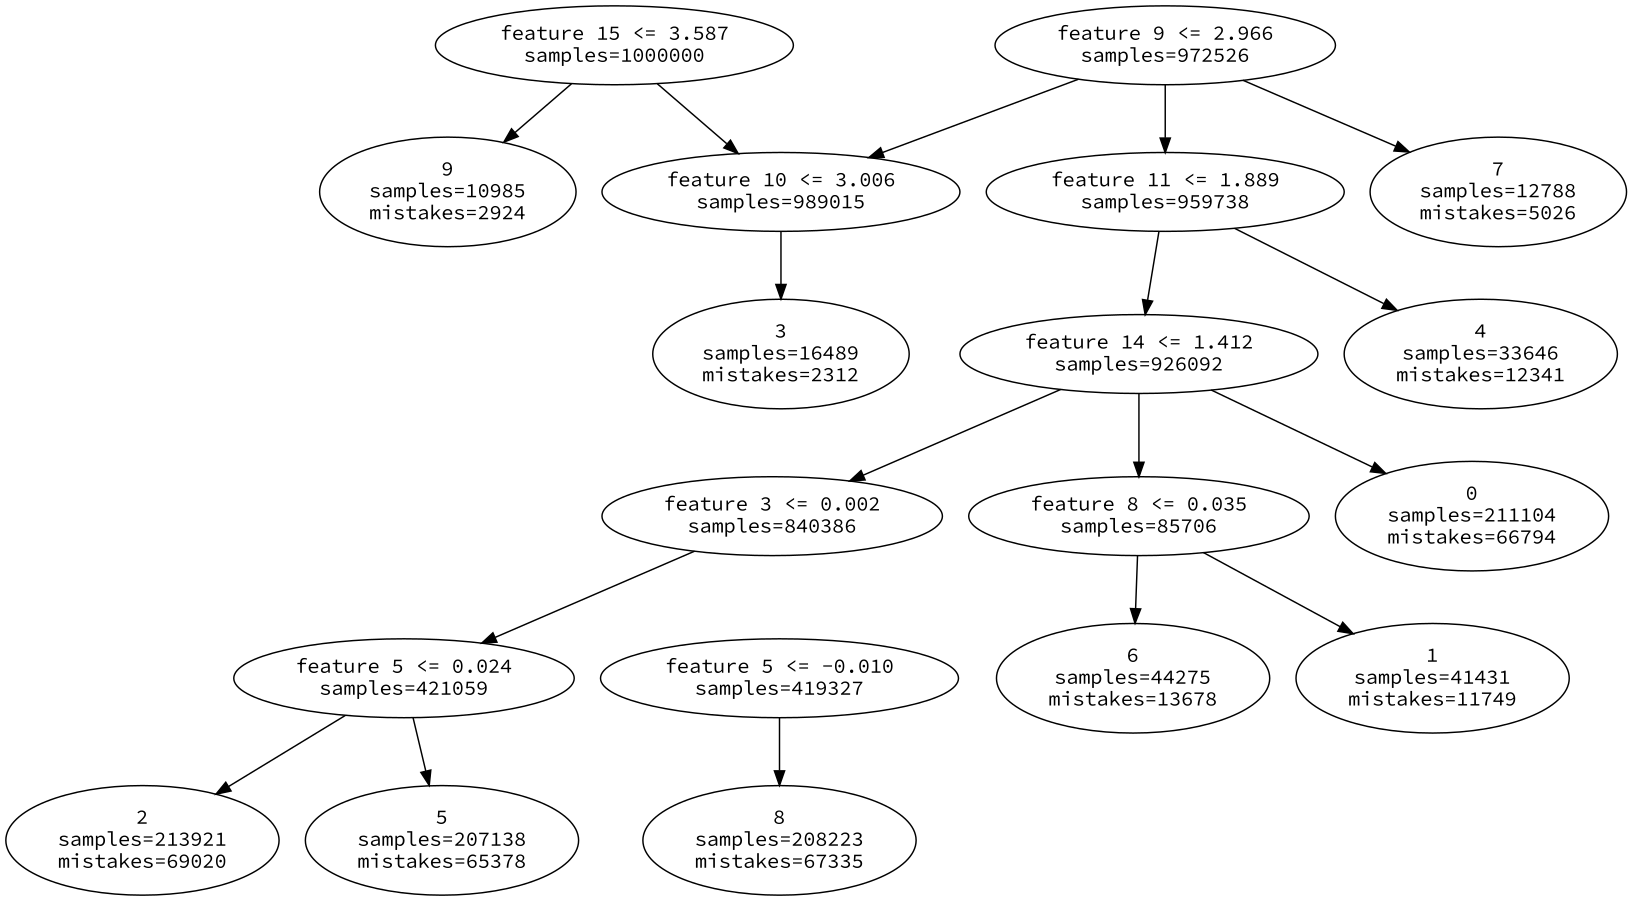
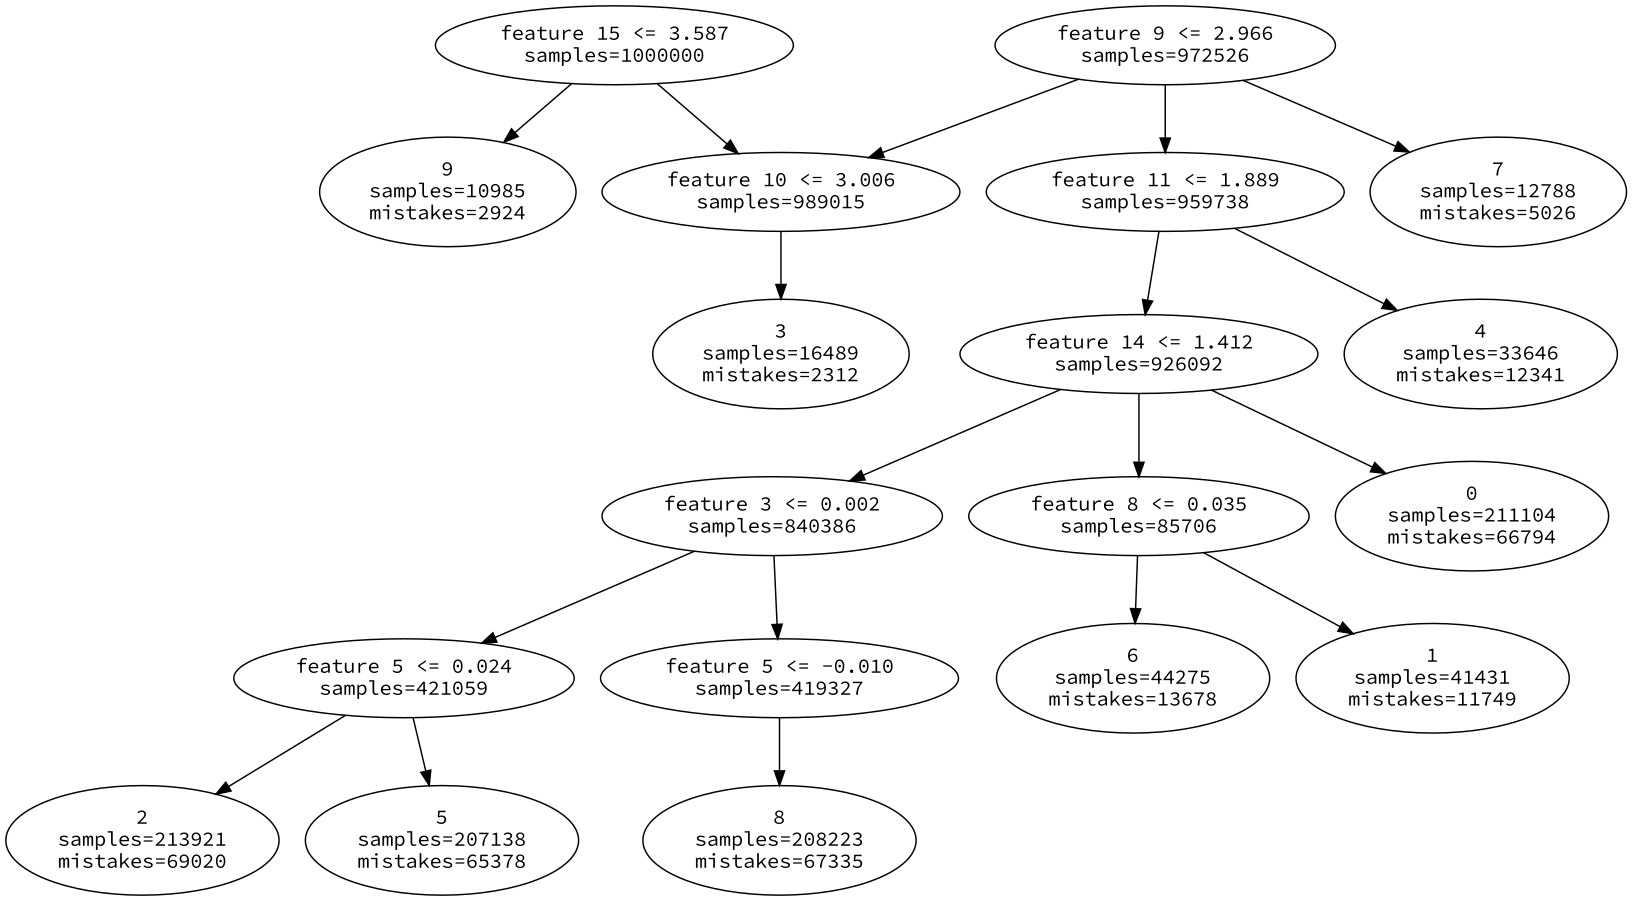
  digraph {
    fontname="Source Code Pro"
    node [fontname="Source Code Pro"]
    edge [fontname="Source Code Pro"]
    n1 [label="feature 15 <= 3.587\nsamples=\1000000"]
    n2 [label="feature 10 <= 3.006\nsamples=\989015"]
    n3 [label="9\nsamples=\10985\nmistakes=\2924"]
    n4 [label="3\nsamples=\16489\nmistakes=\2312"]
    n5 [label="feature 9 <= 2.966\nsamples=\972526"]
    n6 [label="feature 11 <= 1.889\nsamples=\959738"]
    n7 [label="7\nsamples=\12788\nmistakes=\5026"]
    n8 [label="feature 14 <= 1.412\nsamples=\926092"]
    n9 [label="4\nsamples=\33646\nmistakes=\12341"]
    n10 [label="feature 3 <= 0.002\nsamples=\840386"]
    n11 [label="feature 8 <= 0.035\nsamples=\85706"]
    n12 [label="0\nsamples=\211104\nmistakes=\66794"]
    n13 [label="feature 5 <= 0.024\nsamples=\421059"]
    n14 [label="feature 5 <= -0.010\nsamples=\419327"]
    n15 [label="6\nsamples=\44275\nmistakes=\13678"]
    n16 [label="1\nsamples=\41431\nmistakes=\11749"]
    n17 [label="2\nsamples=\213921\nmistakes=\69020"]
    n18 [label="5\nsamples=\207138\nmistakes=\65378"]
    n19 [label="8\nsamples=\208223\nmistakes=\67335"]
    n1 -> n2
    n1 -> n3
    n2 -> n4
    n5 -> n2
    n5 -> n6
    n5 -> n7
    n6 -> n8
    n6 -> n9
    n8 -> n10
    n8 -> n11
    n8 -> n12
    n10 -> n13
+   n10 -> n14
    n11 -> n15
    n11 -> n16
    n13 -> n17
    n13 -> n18
    n14 -> n19
  }
